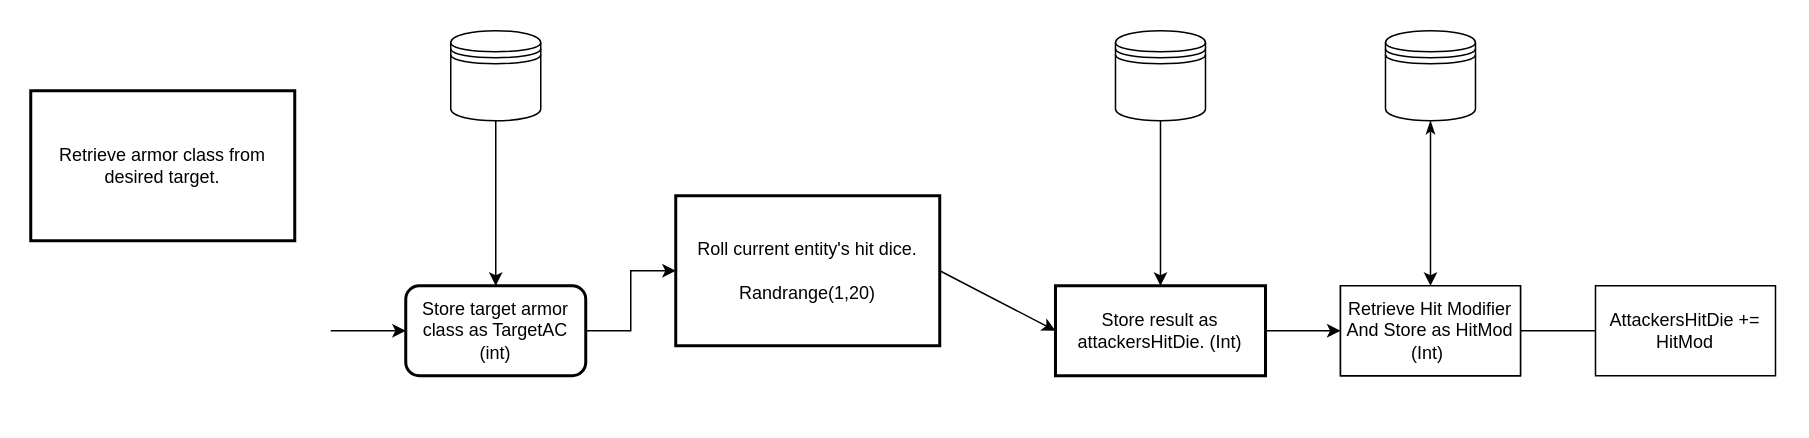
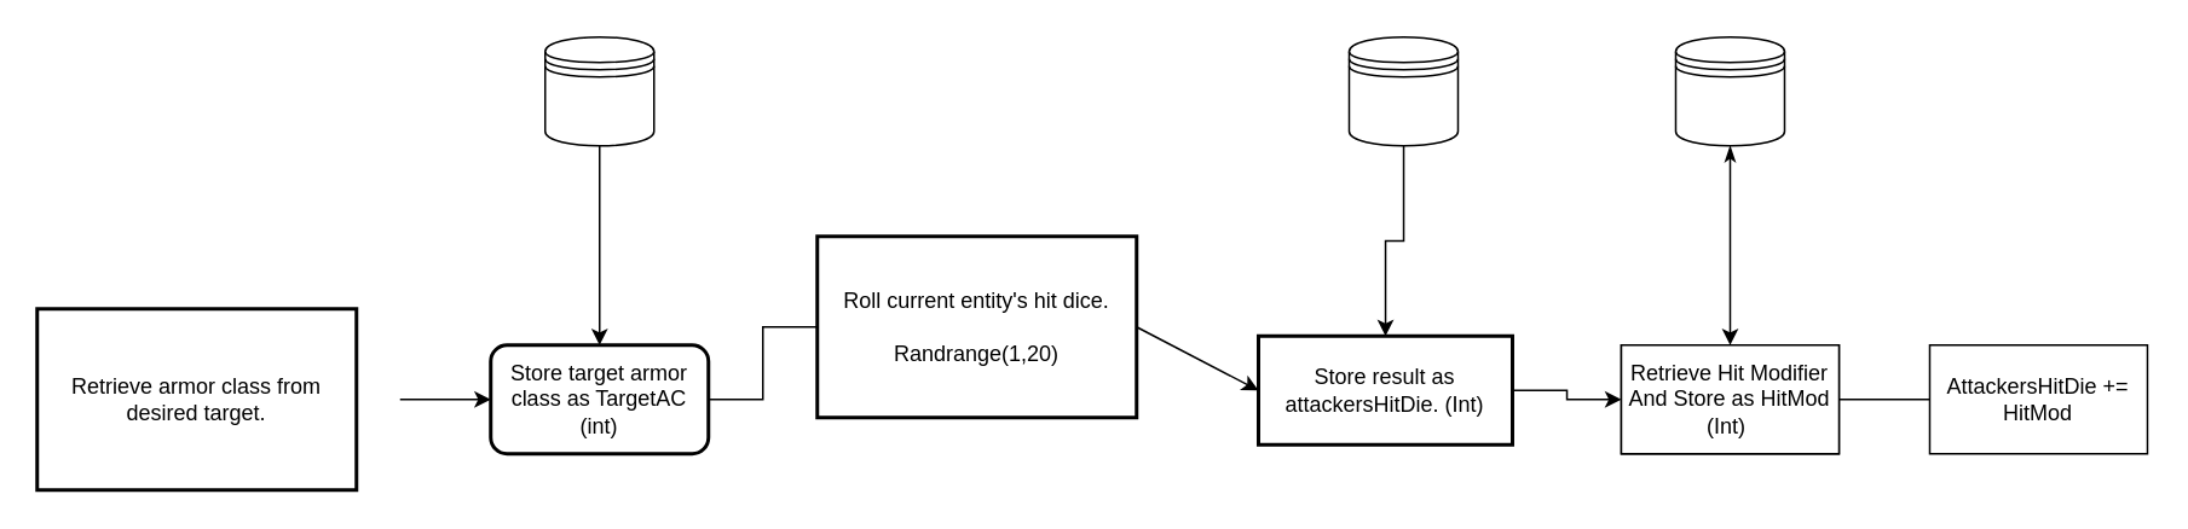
  <mxCell id="0" />
  <mxCell id="1" parent="0" />
  <mxCell id="2" style="edgeStyle=orthogonalEdgeStyle;rounded=0;orthogonalLoop=1;jettySize=auto;html=1;exitX=1;exitY=0.5;exitDx=0;exitDy=0;entryX=0;entryY=0.5;entryDx=0;entryDy=0;" parent="1" source="3" target="6" edge="1"><mxGeometry relative="1" as="geometry" /></mxCell>
- <mxCell id="3" value="Store result as attackersHitDie. (Int)" style="whiteSpace=wrap;html=1;rounded=0;strokeWidth=2;" parent="1" vertex="1"><mxGeometry x="703.16" y="190" width="140" height="60" as="geometry" /></mxCell>
+ <mxCell id="3" value="Store result as attackersHitDie. (Int)" style="whiteSpace=wrap;html=1;rounded=0;strokeWidth=2;" parent="1" vertex="1"><mxGeometry x="693.16" y="185" width="140" height="60" as="geometry" /></mxCell>
  <mxCell id="4" value="" style="endArrow=classic;html=1;exitX=1;exitY=0.5;exitDx=0;exitDy=0;entryX=0;entryY=0.5;entryDx=0;entryDy=0;" parent="1" source="11" target="3" edge="1"><mxGeometry width="50" height="50" relative="1" as="geometry"><mxPoint x="669.16" y="220" as="sourcePoint" /><mxPoint x="863.16" y="220" as="targetPoint" /></mxGeometry></mxCell>
  <mxCell id="5" style="edgeStyle=orthogonalEdgeStyle;rounded=0;orthogonalLoop=1;jettySize=auto;html=1;entryX=0;entryY=0.5;entryDx=0;entryDy=0;" parent="1" source="6" edge="1"><mxGeometry relative="1" as="geometry"><mxPoint x="1073.16" y="220" as="targetPoint" /></mxGeometry></mxCell>
  <mxCell id="6" value="Retrieve Hit Modifier&lt;br&gt;And Store as HitMod (Int)&amp;nbsp;" style="whiteSpace=wrap;html=1;rounded=0;" parent="1" vertex="1"><mxGeometry x="893.16" y="190" width="120" height="60" as="geometry" /></mxCell>
- <mxCell id="7" value="Retrieve armor class from desired target." style="rounded=0;whiteSpace=wrap;html=1;absoluteArcSize=1;arcSize=14;strokeWidth=2;" parent="1" vertex="1"><mxGeometry x="20" y="60" width="176" height="100" as="geometry" /></mxCell>
- <mxCell id="8" style="edgeStyle=orthogonalEdgeStyle;rounded=0;orthogonalLoop=1;jettySize=auto;html=1;" parent="1" source="9" target="11" edge="1"><mxGeometry relative="1" as="geometry" /></mxCell>
+ <mxCell id="7" value="Retrieve armor class from desired target." style="rounded=0;whiteSpace=wrap;html=1;absoluteArcSize=1;arcSize=14;strokeWidth=2;" parent="1" vertex="1"><mxGeometry x="20" y="170" width="176" height="100" as="geometry" /></mxCell>
+ <mxCell id="8" style="edgeStyle=orthogonalEdgeStyle;rounded=0;orthogonalLoop=1;jettySize=auto;html=1;endArrow=none;" parent="1" source="9" target="11" edge="1"><mxGeometry relative="1" as="geometry" /></mxCell>
  <mxCell id="9" value="Store target armor class as TargetAC (int)" style="whiteSpace=wrap;html=1;strokeWidth=2;rounded=1;" parent="1" vertex="1"><mxGeometry x="270" y="190" width="120" height="60" as="geometry" /></mxCell>
  <mxCell id="10" value="" style="endArrow=classic;html=1;exitX=1;exitY=0.5;exitDx=0;exitDy=0;entryX=0;entryY=0.5;entryDx=0;entryDy=0;" parent="1" target="9" edge="1"><mxGeometry width="50" height="50" relative="1" as="geometry"><mxPoint x="220" y="220" as="sourcePoint" /><mxPoint x="314" y="250" as="targetPoint" /></mxGeometry></mxCell>
  <mxCell id="11" value="Roll current entity's hit dice.&lt;br&gt;&lt;br&gt;Randrange(1,20)" style="rounded=0;whiteSpace=wrap;html=1;absoluteArcSize=1;arcSize=14;strokeWidth=2;" parent="1" vertex="1"><mxGeometry x="450" y="130" width="176" height="100" as="geometry" /></mxCell>
  <mxCell id="12" value="AttackersHitDie += HitMod&lt;br&gt;" style="whiteSpace=wrap;html=1;rounded=0;" parent="1" vertex="1"><mxGeometry x="1063.16" y="190" width="120" height="60" as="geometry" /></mxCell>
  <mxCell id="13" value="Retrieve Hit Modifier&lt;br&gt;And Store as HitMod (Int)&amp;nbsp;" style="whiteSpace=wrap;html=1;rounded=0;" parent="1" vertex="1"><mxGeometry x="893.16" y="190" width="120" height="60" as="geometry" /></mxCell>
  <mxCell id="14" value="" style="shape=datastore;whiteSpace=wrap;html=1;" parent="1" vertex="1"><mxGeometry x="300" y="20" width="60" height="60" as="geometry" /></mxCell>
  <mxCell id="15" value="" style="endArrow=classic;html=1;entryX=0.5;entryY=0;entryDx=0;entryDy=0;exitX=0.5;exitY=1;exitDx=0;exitDy=0;" parent="1" source="14" target="9" edge="1"><mxGeometry width="50" height="50" relative="1" as="geometry"><mxPoint x="300" y="100" as="sourcePoint" /><mxPoint x="360" y="100" as="targetPoint" /></mxGeometry></mxCell>
  <mxCell id="16" value="" style="edgeStyle=orthogonalEdgeStyle;rounded=0;orthogonalLoop=1;jettySize=auto;html=1;" parent="1" source="17" target="3" edge="1"><mxGeometry relative="1" as="geometry" /></mxCell>
  <mxCell id="17" value="" style="shape=datastore;whiteSpace=wrap;html=1;" parent="1" vertex="1"><mxGeometry x="743.16" y="20" width="60" height="60" as="geometry" /></mxCell>
  <mxCell id="18" value="" style="edgeStyle=orthogonalEdgeStyle;rounded=0;orthogonalLoop=1;jettySize=auto;html=1;startArrow=classicThin;startFill=1;" parent="1" source="19" target="13" edge="1"><mxGeometry relative="1" as="geometry" /></mxCell>
  <mxCell id="19" value="" style="shape=datastore;whiteSpace=wrap;html=1;" parent="1" vertex="1"><mxGeometry x="923.16" y="20" width="60" height="60" as="geometry" /></mxCell>
